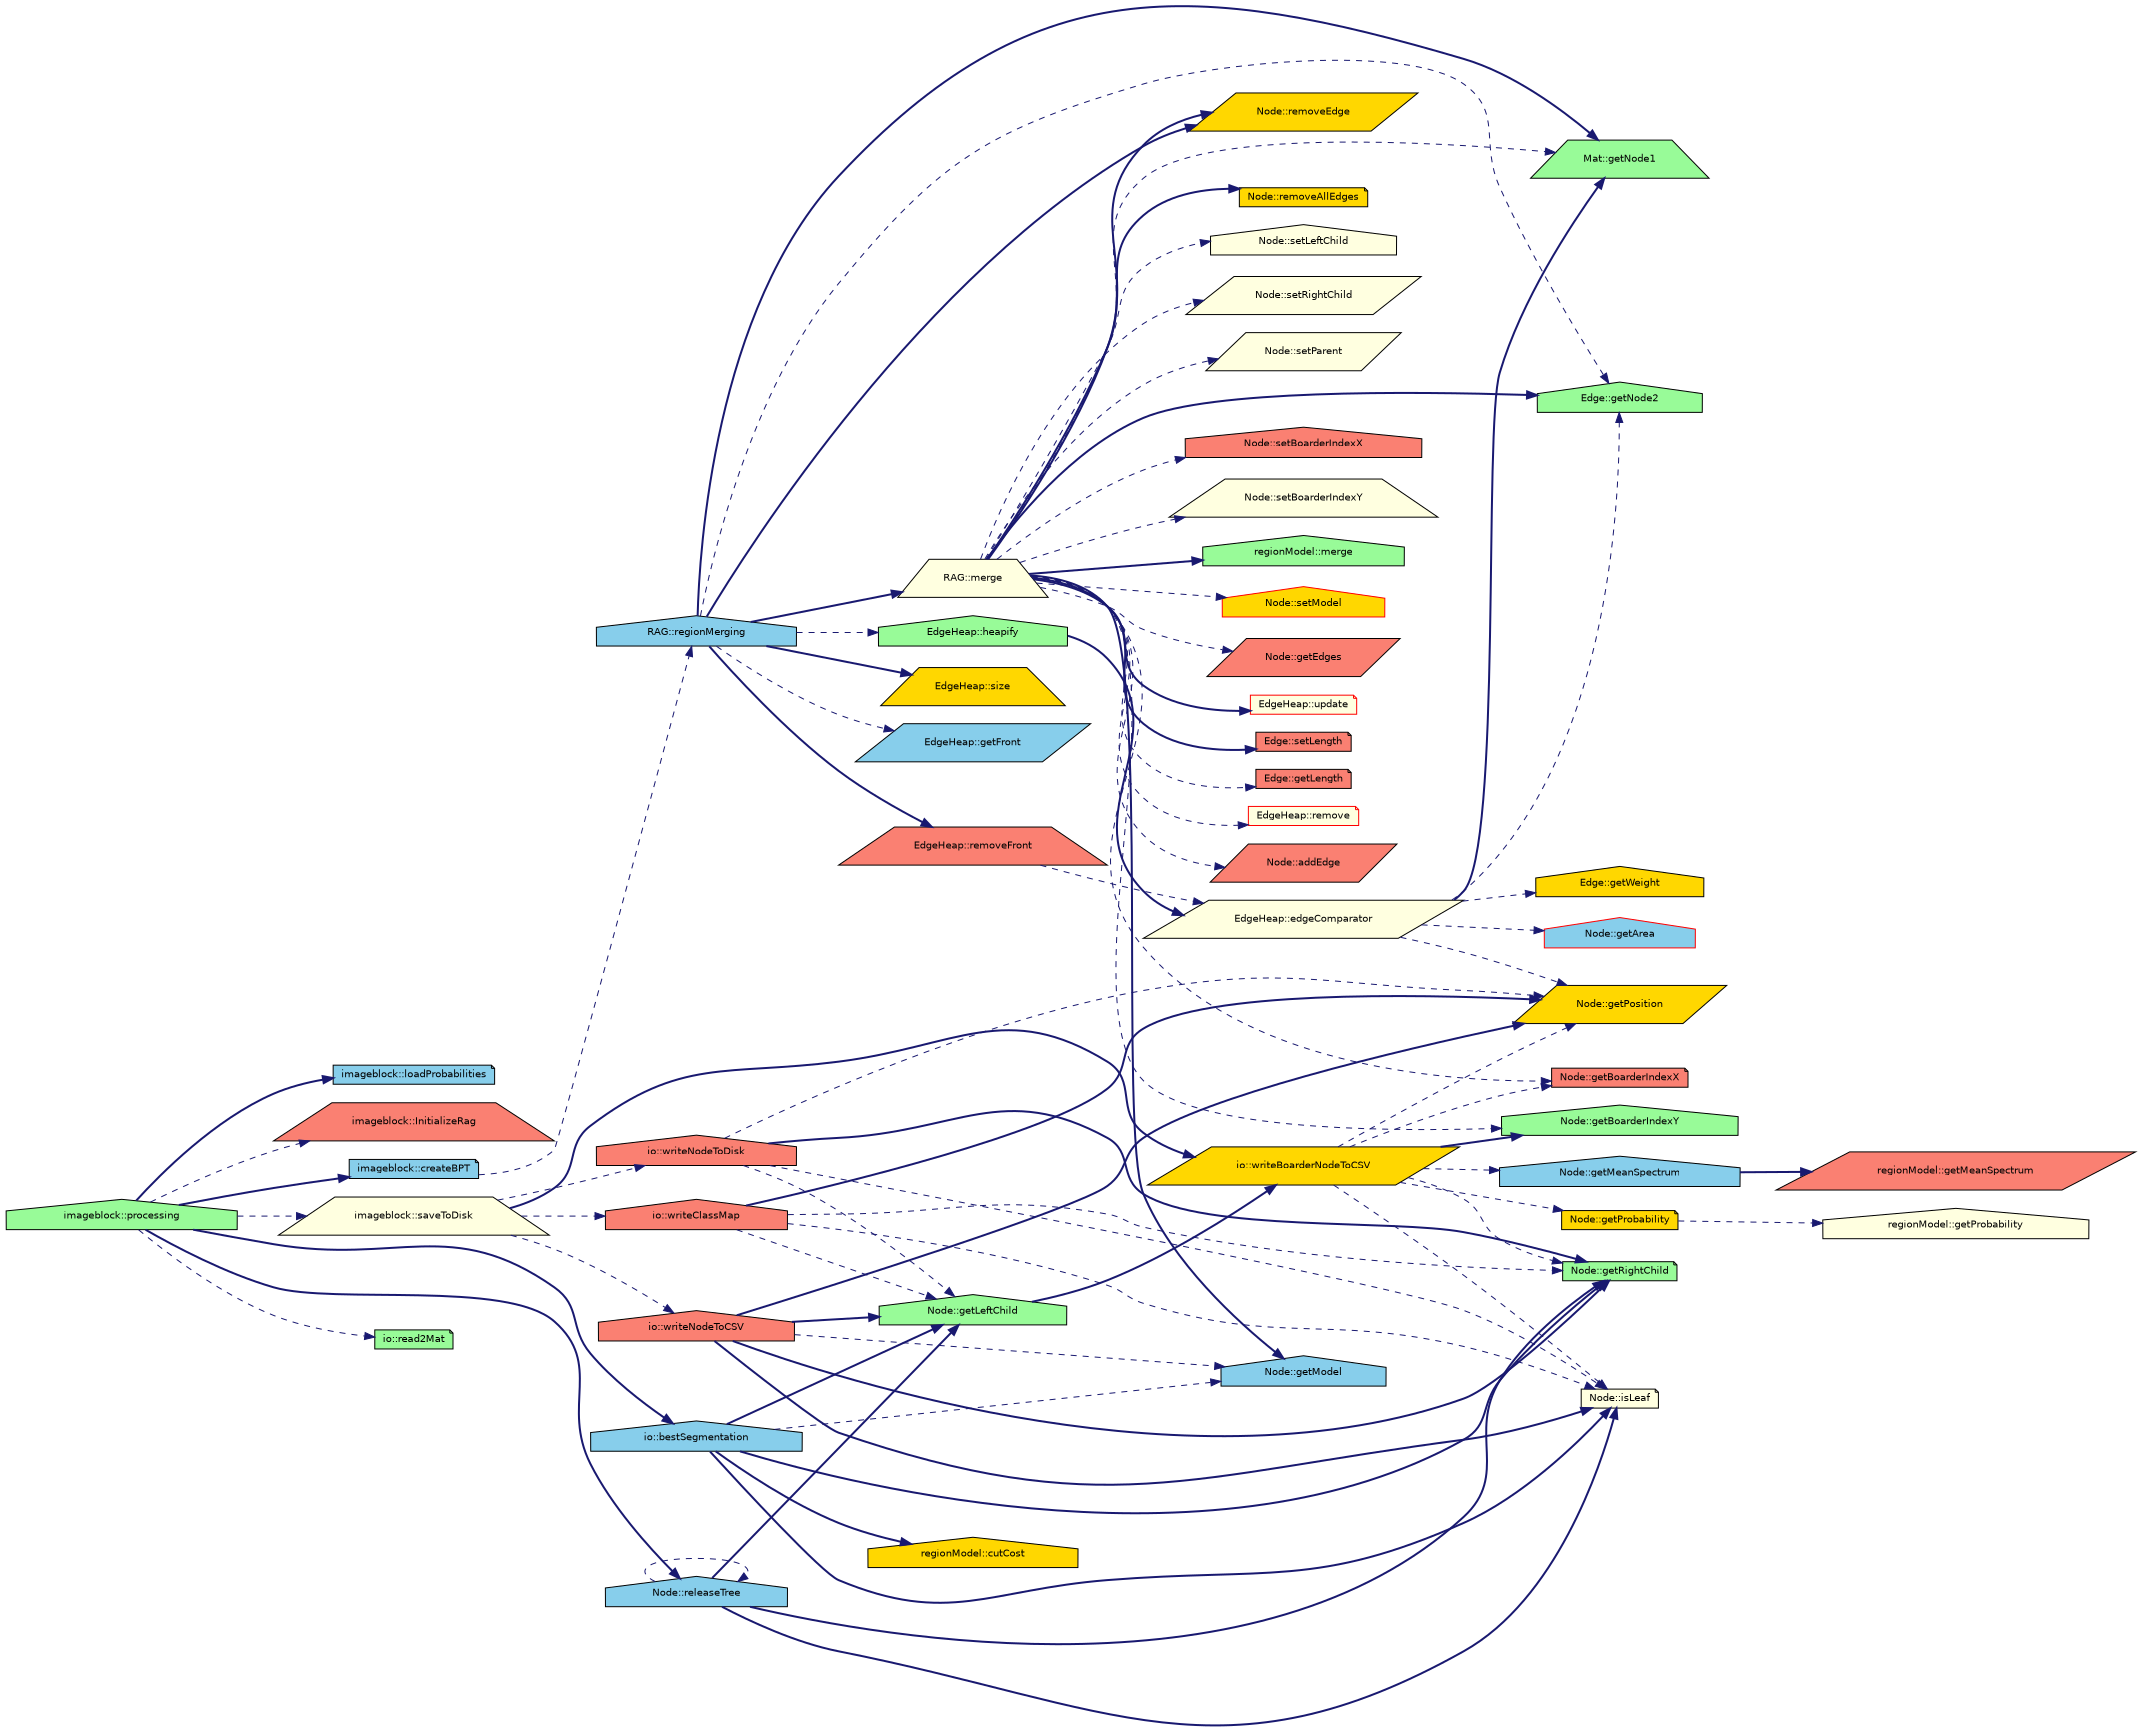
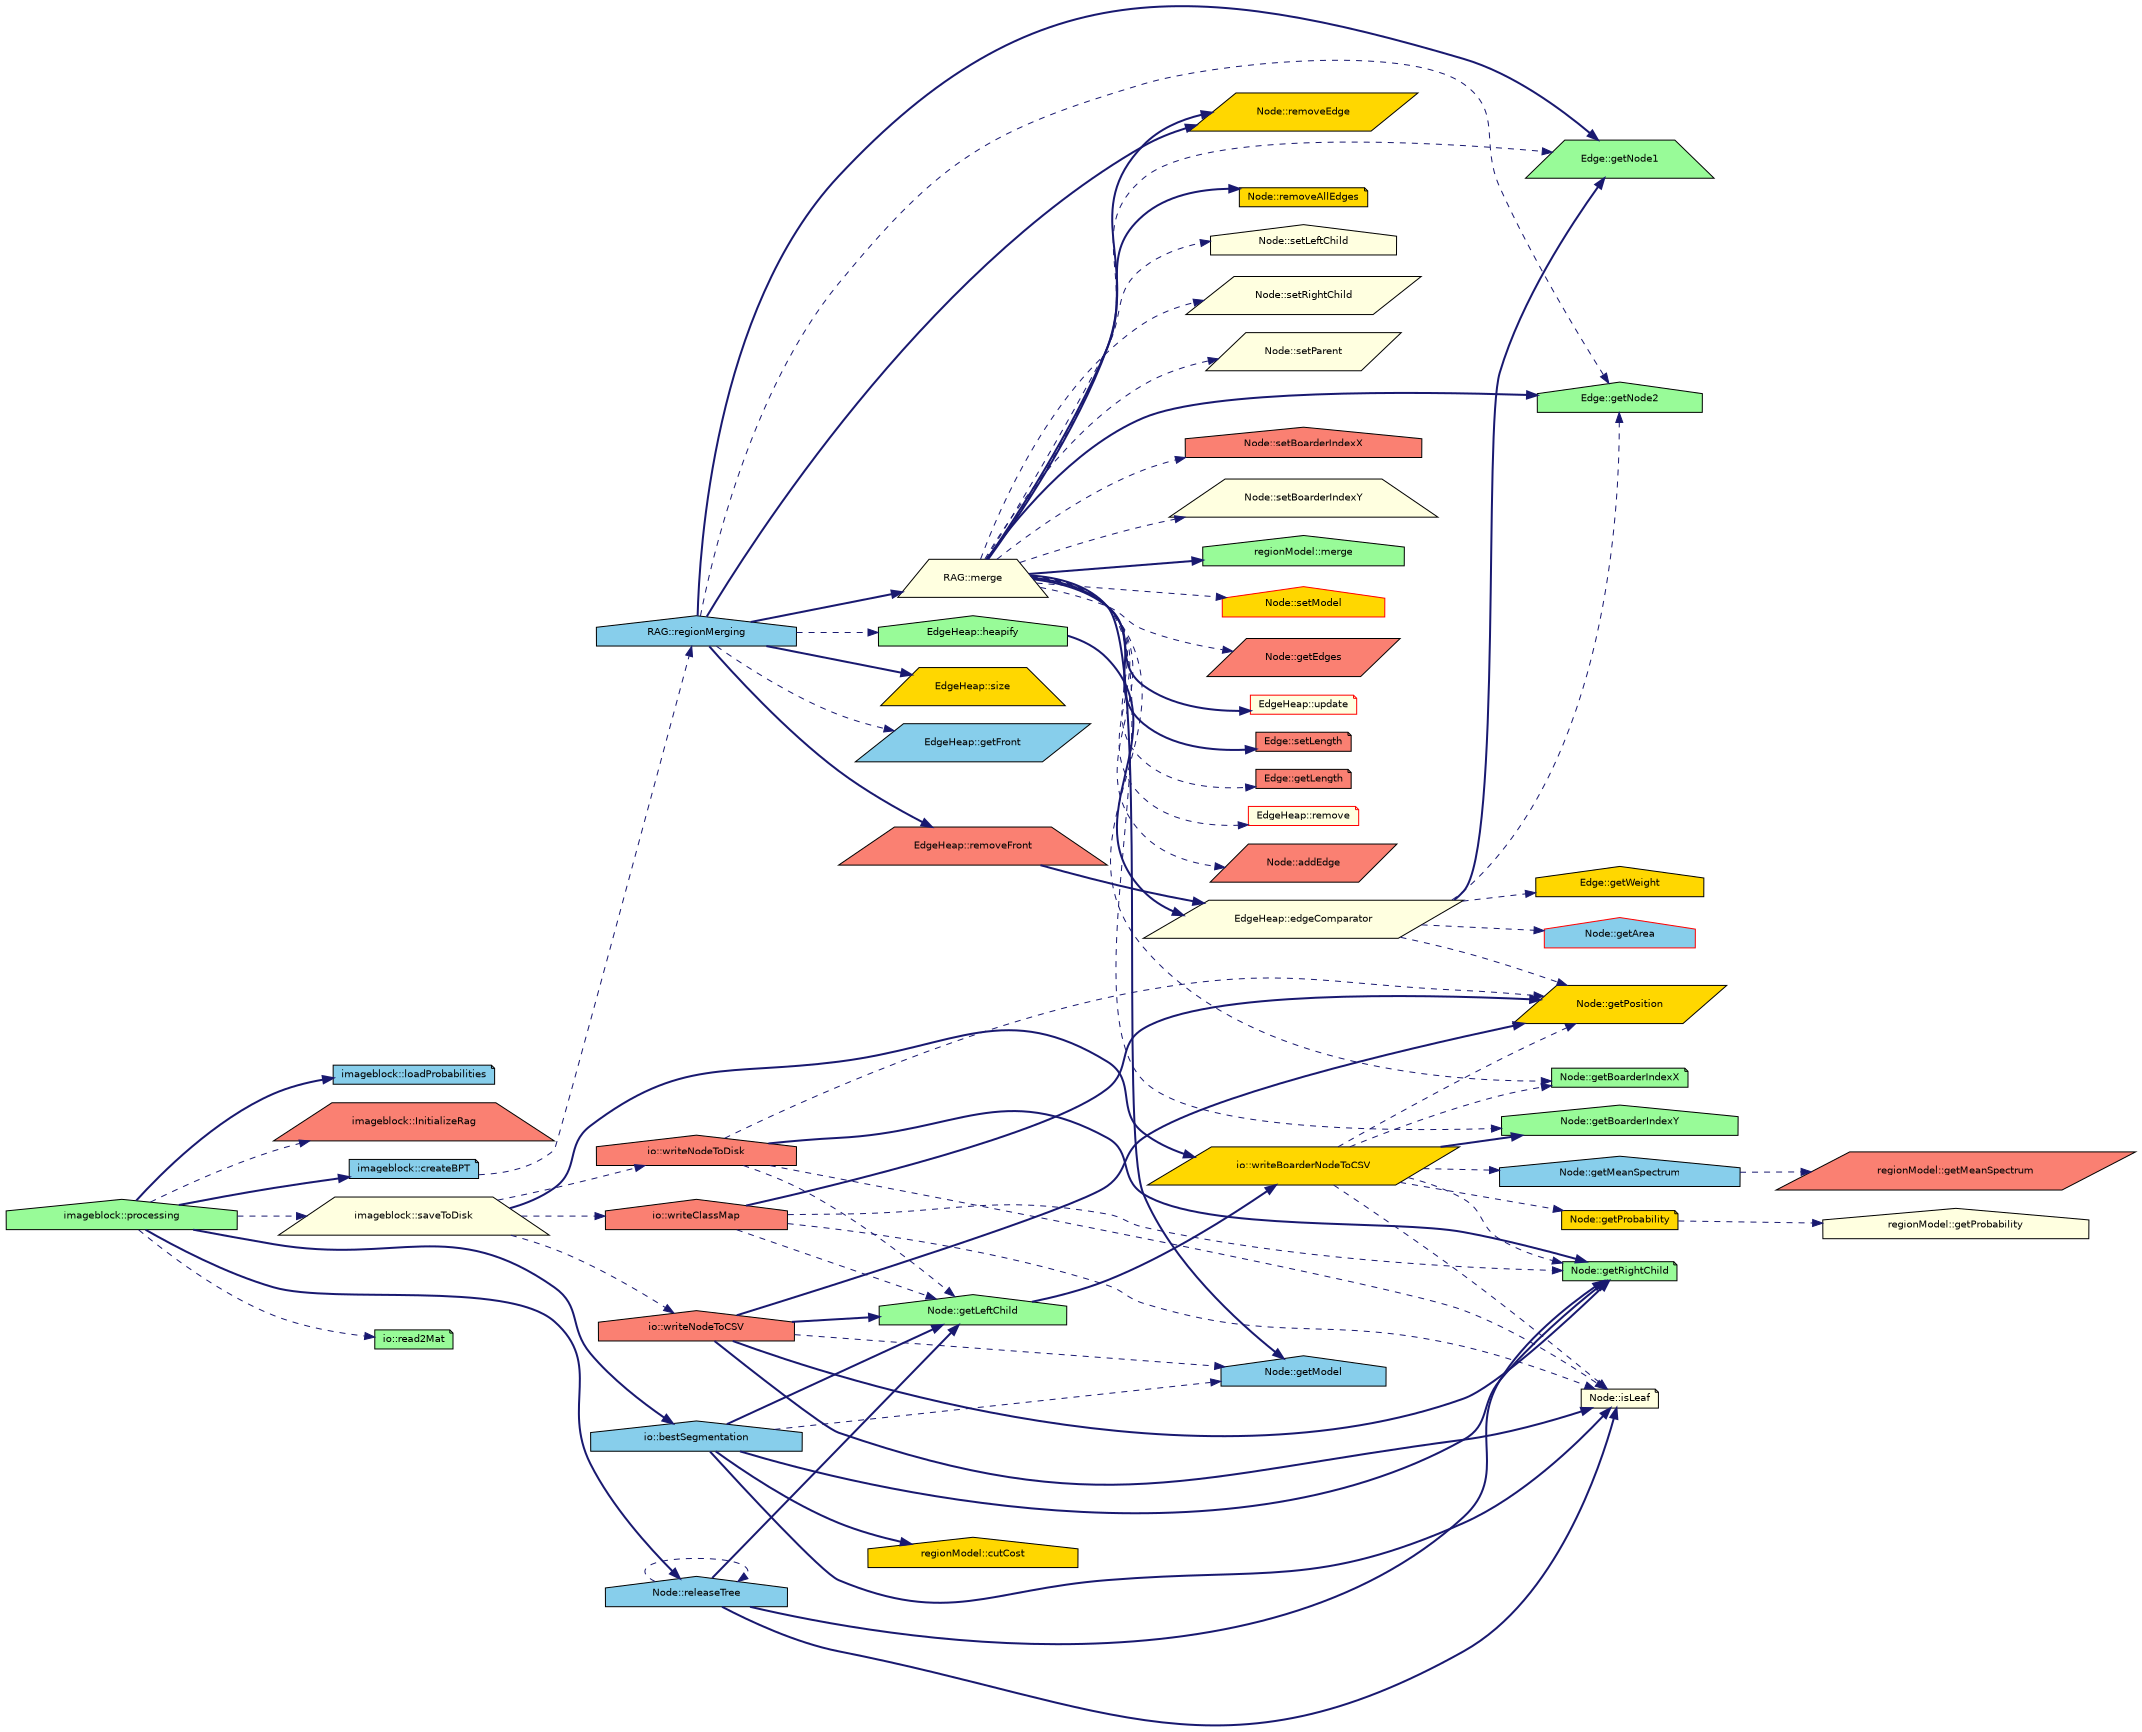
  digraph {
    rankdir=LR
    node [color=black fillcolor=salmon fontname=Helvetica fontsize=10 shape=house style=filled]
    edge [color=midnightblue fontname=Helvetica fontsize=10 labelfontname=Helvetica labelfontsize=10 style=dashed]
    n1 [fillcolor=palegreen fontcolor=black height=0.2 label="imageblock::processing" width=0.4]
    n2 [fillcolor=skyblue height=0.2 label="imageblock::loadProbabilities" shape=note width=0.4]
    n3 [height=0.2 label="imageblock::InitializeRag" shape=trapezium width=0.4]
    n4 [fillcolor=skyblue height=0.2 label="imageblock::createBPT" shape=note width=0.4]
    n5 [fillcolor=skyblue height=0.2 label="io::bestSegmentation" width=0.4]
    n6 [fillcolor=lightyellow height=0.2 label="imageblock::saveToDisk" shape=trapezium width=0.4]
    n7 [fillcolor=skyblue height=0.2 label="Node::releaseTree" width=0.4]
    n8 [fillcolor=palegreen height=0.2 label="io::read2Mat" shape=note width=0.4]
    n9 [fillcolor=skyblue height=0.2 label="RAG::regionMerging" width=0.4]
    n10 [fillcolor=skyblue height=0.2 label="Node::getModel" width=0.4]
    n11 [fillcolor=lightyellow height=0.2 label="Node::isLeaf" shape=note width=0.4]
    n12 [fillcolor=palegreen height=0.2 label="Node::getLeftChild" width=0.4]
    n13 [fillcolor=palegreen height=0.2 label="Node::getRightChild" shape=note width=0.4]
    n14 [fillcolor=gold height=0.2 label="regionModel::cutCost" width=0.4]
    n15 [height=0.2 label="io::writeNodeToDisk" width=0.4]
    n16 [height=0.2 label="io::writeNodeToCSV" width=0.4]
    n17 [height=0.2 label="io::writeClassMap" width=0.4]
    n18 [fillcolor=gold height=0.2 label="io::writeBoarderNodeToCSV" shape=parallelogram width=0.4]
    n19 [fillcolor=palegreen height=0.2 label="EdgeHeap::heapify" width=0.4]
-   n20 [fillcolor=palegreen height=0.2 label="Mat::getNode1" shape=trapezium width=0.4]
+   n20 [fillcolor=palegreen height=0.2 label="Edge::getNode1" shape=trapezium width=0.4]
    n21 [fillcolor=palegreen height=0.2 label="Edge::getNode2" width=0.4]
    n22 [fillcolor=gold height=0.2 label="EdgeHeap::size" shape=trapezium width=0.4]
    n23 [fillcolor=skyblue height=0.2 label="EdgeHeap::getFront" shape=parallelogram width=0.4]
    n24 [height=0.2 label="EdgeHeap::removeFront" shape=trapezium width=0.4]
    n25 [fillcolor=gold height=0.2 label="Node::removeEdge" shape=parallelogram width=0.4]
    n26 [fillcolor=lightyellow height=0.2 label="RAG::merge" shape=trapezium width=0.4]
    n27 [fillcolor=lightyellow height=0.2 label="EdgeHeap::edgeComparator" shape=parallelogram width=0.4]
    n28 [fillcolor=lightyellow height=0.2 label="Node::setLeftChild" width=0.4]
    n29 [fillcolor=lightyellow height=0.2 label="Node::setRightChild" shape=parallelogram width=0.4]
    n30 [fillcolor=lightyellow height=0.2 label="Node::setParent" shape=parallelogram width=0.4]
-   n31 [height=0.2 label="Node::getBoarderIndexX" shape=note width=0.4]
+   n31 [fillcolor=palegreen height=0.2 label="Node::getBoarderIndexX" shape=note width=0.4]
    n32 [height=0.2 label="Node::setBoarderIndexX" width=0.4]
    n33 [fillcolor=palegreen height=0.2 label="Node::getBoarderIndexY" width=0.4]
    n34 [fillcolor=lightyellow height=0.2 label="Node::setBoarderIndexY" shape=trapezium width=0.4]
    n35 [fillcolor=palegreen height=0.2 label="regionModel::merge" width=0.4]
    n36 [color=red fillcolor=gold height=0.2 label="Node::setModel" width=0.4]
    n37 [height=0.2 label="Node::getEdges" shape=parallelogram width=0.4]
    n38 [color=red fillcolor=lightyellow height=0.2 label="EdgeHeap::update" shape=note width=0.4]
    n39 [height=0.2 label="Edge::setLength" shape=note width=0.4]
    n40 [height=0.2 label="Edge::getLength" shape=note width=0.4]
    n41 [color=red fillcolor=lightyellow height=0.2 label="EdgeHeap::remove" shape=note width=0.4]
    n42 [height=0.2 label="Node::addEdge" shape=parallelogram width=0.4]
    n43 [fillcolor=gold height=0.2 label="Node::removeAllEdges" shape=note width=0.4]
    n44 [fillcolor=gold height=0.2 label="Edge::getWeight" width=0.4]
    n45 [color=red fillcolor=skyblue height=0.2 label="Node::getArea" width=0.4]
    n46 [fillcolor=gold height=0.2 label="Node::getPosition" shape=parallelogram width=0.4]
    n47 [fillcolor=skyblue height=0.2 label="Node::getMeanSpectrum" width=0.4]
    n48 [fillcolor=gold height=0.2 label="Node::getProbability" shape=note width=0.4]
    n49 [height=0.2 label="regionModel::getMeanSpectrum" shape=parallelogram width=0.4]
    n50 [fillcolor=lightyellow height=0.2 label="regionModel::getProbability" width=0.4]
    n1 -> n2 [style=bold]
    n1 -> n3
    n1 -> n4 [style=bold]
    n1 -> n5 [style=bold]
    n1 -> n6
    n1 -> n7 [style=bold]
    n1 -> n8
    n4 -> n9
    n5 -> n10
    n5 -> n11 [style=bold]
    n5 -> n12 [style=bold]
    n5 -> n13 [style=bold]
    n5 -> n14 [style=bold]
    n6 -> n15
    n6 -> n16
    n6 -> n17
    n6 -> n18 [style=bold]
    n7 -> n7
    n7 -> n11 [style=bold]
    n7 -> n12 [style=bold]
    n7 -> n13 [style=bold]
    n9 -> n19
    n9 -> n20 [style=bold]
    n9 -> n21
    n9 -> n22 [style=bold]
    n9 -> n23
    n9 -> n24 [style=bold]
    n9 -> n25 [style=bold]
    n9 -> n26 [style=bold]
    n12 -> n18 [style=bold]
    n15 -> n11
    n15 -> n12
    n15 -> n13 [style=bold]
    n15 -> n46
    n16 -> n10
    n16 -> n11 [style=bold]
    n16 -> n12 [style=bold]
    n16 -> n13 [style=bold]
    n16 -> n46 [style=bold]
    n17 -> n11
    n17 -> n12
    n17 -> n13
    n17 -> n46 [style=bold]
    n18 -> n11
    n18 -> n13
    n18 -> n31
    n18 -> n33 [style=bold]
    n18 -> n46
    n18 -> n47
    n18 -> n48
    n19 -> n27 [style=bold]
-   n24 -> n27
+   n24 -> n27 [style=bold]
    n26 -> n10 [style=bold]
    n26 -> n20
    n26 -> n21 [style=bold]
    n26 -> n25 [style=bold]
    n26 -> n28
    n26 -> n29
    n26 -> n30
    n26 -> n31
    n26 -> n32
    n26 -> n33
    n26 -> n34
    n26 -> n35 [style=bold]
    n26 -> n36
    n26 -> n37
    n26 -> n38 [style=bold]
    n26 -> n39 [style=bold]
    n26 -> n40
    n26 -> n41
    n26 -> n42
    n26 -> n43 [style=bold]
    n27 -> n20 [style=bold]
    n27 -> n21
    n27 -> n44
    n27 -> n45
    n27 -> n46
-   n47 -> n49 [style=bold]
+   n47 -> n49
    n48 -> n50
  }
